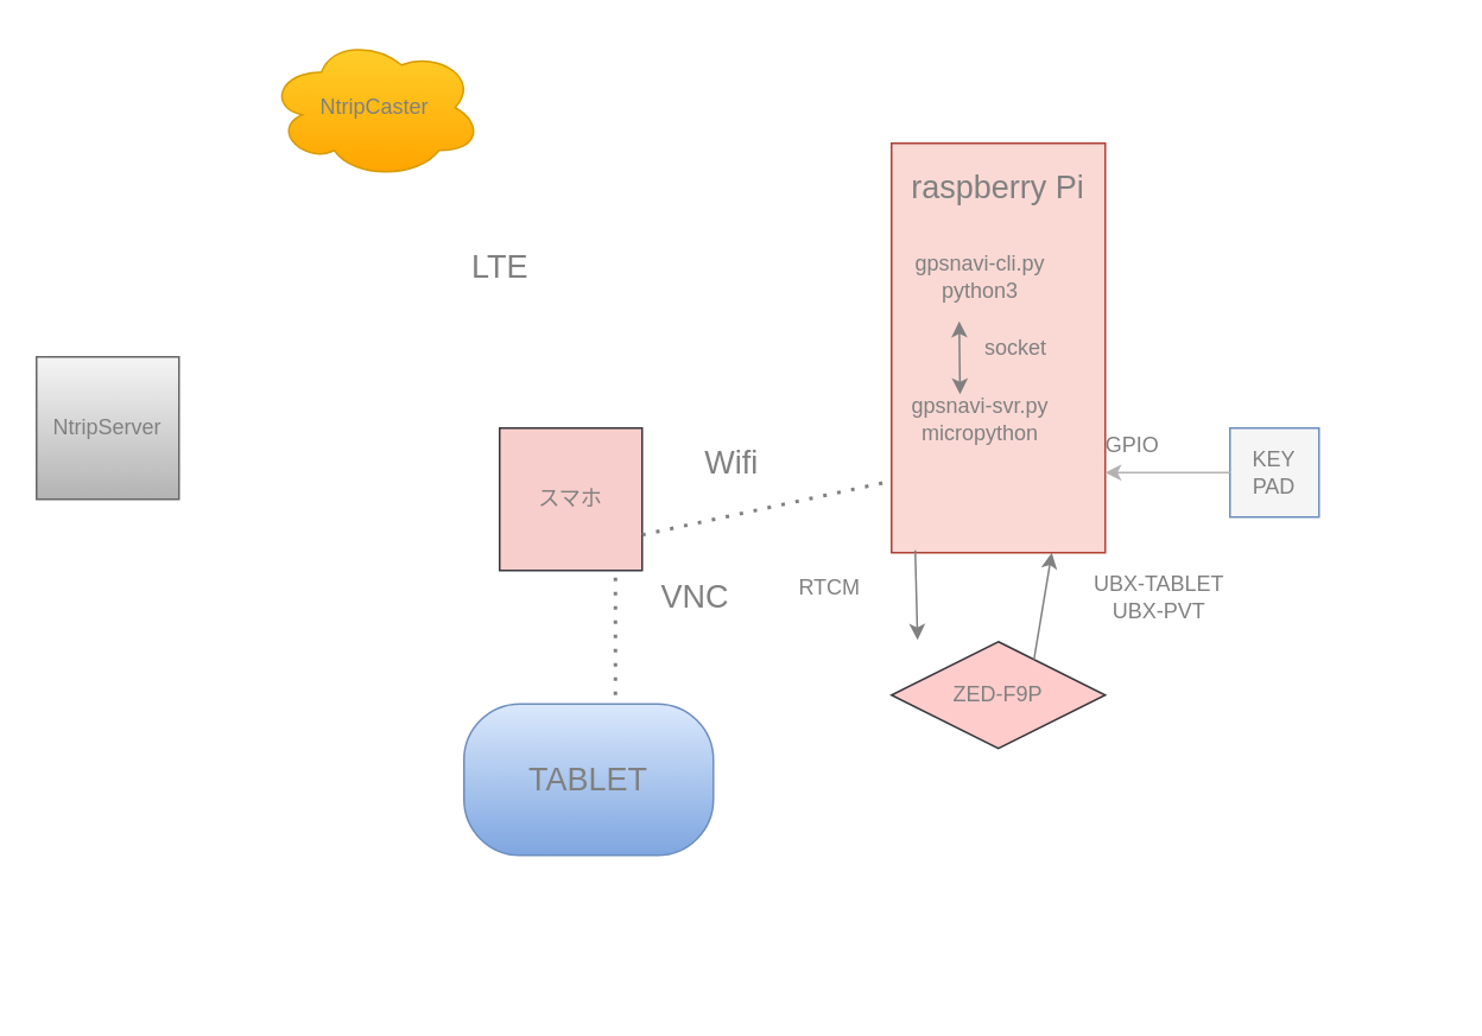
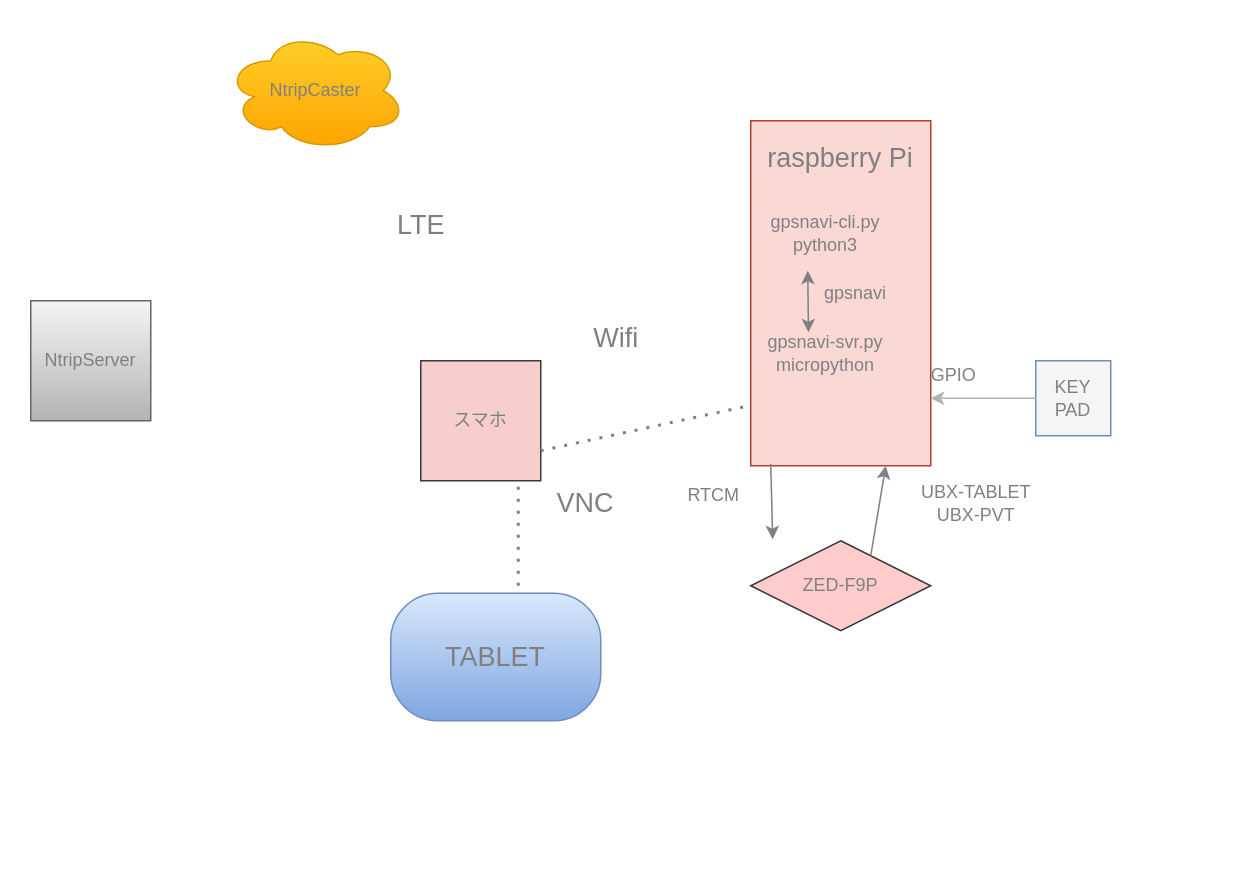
  <mxCell id="0" />
  <mxCell id="1" parent="0" />
  <mxCell id="2" value="&lt;font color=&quot;#808080&quot;&gt;TABLET&lt;/font&gt;" style="rounded=1;whiteSpace=wrap;html=1;fontSize=18;arcSize=37;fillColor=#dae8fc;gradientColor=#7ea6e0;strokeColor=#6c8ebf;" vertex="1" parent="1"><mxGeometry x="260" y="395" width="140" height="85" as="geometry" /></mxCell>
  <mxCell id="3" value="&lt;font color=&quot;#808080&quot;&gt;スマホ&lt;/font&gt;" style="whiteSpace=wrap;html=1;aspect=fixed;strokeColor=#36393d;fillColor=#f8cecc;" vertex="1" parent="1"><mxGeometry x="280" y="240" width="80" height="80" as="geometry" /></mxCell>
  <mxCell id="4" value="&lt;font color=&quot;#808080&quot;&gt;KEY PAD&lt;/font&gt;" style="whiteSpace=wrap;html=1;aspect=fixed;strokeColor=#6c8ebf;fillColor=#f5f5f5;" vertex="1" parent="1"><mxGeometry x="690" y="240" width="50" height="50" as="geometry" /></mxCell>
  <mxCell id="5" value="" style="rounded=0;whiteSpace=wrap;html=1;strokeColor=#ae4132;fillColor=#fad9d5;" vertex="1" parent="1"><mxGeometry x="500" y="80" width="120" height="230" as="geometry" /></mxCell>
  <mxCell id="6" value="&lt;font color=&quot;#808080&quot;&gt;ZED-F9P&lt;/font&gt;" style="rhombus;whiteSpace=wrap;html=1;strokeColor=#36393d;fillColor=#ffcccc;" vertex="1" parent="1"><mxGeometry x="500" y="360" width="120" height="60" as="geometry" /></mxCell>
  <mxCell id="7" value="&lt;font style=&quot;font-size: 18px&quot; color=&quot;#808080&quot;&gt;raspberry Pi&lt;/font&gt;" style="text;html=1;strokeColor=none;fillColor=none;align=center;verticalAlign=middle;whiteSpace=wrap;rounded=0;" vertex="1" parent="1"><mxGeometry x="505" y="90" width="110" height="30" as="geometry" /></mxCell>
- <mxCell id="8" value="&lt;font style=&quot;font-size: 18px&quot; color=&quot;#808080&quot;&gt;Wifi&lt;/font&gt;" style="text;html=1;align=center;verticalAlign=middle;resizable=0;points=[];autosize=1;strokeColor=none;fillColor=none;" vertex="1" parent="1"><mxGeometry x="385" y="250" width="50" height="20" as="geometry" /></mxCell>
+ <mxCell id="8" value="&lt;font style=&quot;font-size: 18px&quot; color=&quot;#808080&quot;&gt;Wifi&lt;/font&gt;" style="text;html=1;align=center;verticalAlign=middle;resizable=0;points=[];autosize=1;strokeColor=none;fillColor=none;" vertex="1" parent="1"><mxGeometry x="385" y="215" width="50" height="20" as="geometry" /></mxCell>
  <mxCell id="9" value="" style="endArrow=classic;html=1;exitX=0.111;exitY=0.994;exitDx=0;exitDy=0;exitPerimeter=0;entryX=0.122;entryY=-0.017;entryDx=0;entryDy=0;entryPerimeter=0;strokeColor=#808080;" edge="1" parent="1" source="5" target="6"><mxGeometry width="50" height="50" relative="1" as="geometry"><mxPoint x="460" y="400" as="sourcePoint" /><mxPoint x="503" y="340" as="targetPoint" /></mxGeometry></mxCell>
  <mxCell id="10" value="" style="endArrow=classic;html=1;entryX=0.75;entryY=1;entryDx=0;entryDy=0;exitX=0.75;exitY=0;exitDx=0;exitDy=0;strokeColor=#808080;" edge="1" parent="1" source="6" target="5"><mxGeometry width="50" height="50" relative="1" as="geometry"><mxPoint x="460" y="400" as="sourcePoint" /><mxPoint x="510" y="350" as="targetPoint" /></mxGeometry></mxCell>
  <mxCell id="11" value="&lt;font color=&quot;#808080&quot;&gt;UBX-TABLET&lt;br&gt;UBX-PVT&lt;/font&gt;" style="text;html=1;align=center;verticalAlign=middle;resizable=0;points=[];autosize=1;strokeColor=none;fillColor=none;" vertex="1" parent="1"><mxGeometry x="590" y="320" width="120" height="30" as="geometry" /></mxCell>
- <mxCell id="12" value="&lt;font color=&quot;#808080&quot;&gt;RTCM&lt;/font&gt;" style="text;html=1;align=center;verticalAlign=middle;resizable=0;points=[];autosize=1;strokeColor=none;fillColor=none;" vertex="1" parent="1"><mxGeometry x="440" y="320" width="50" height="20" as="geometry" /></mxCell>
+ <mxCell id="12" value="&lt;font color=&quot;#808080&quot;&gt;RTCM&lt;/font&gt;" style="text;html=1;align=center;verticalAlign=middle;resizable=0;points=[];autosize=1;strokeColor=none;fillColor=none;" vertex="1" parent="1"><mxGeometry x="450" y="320" width="50" height="20" as="geometry" /></mxCell>
  <mxCell id="13" value="&lt;font color=&quot;#808080&quot;&gt;NtripCaster&lt;/font&gt;" style="ellipse;shape=cloud;whiteSpace=wrap;html=1;strokeColor=#d79b00;fillColor=#ffcd28;gradientColor=#ffa500;" vertex="1" parent="1"><mxGeometry x="150" y="20" width="120" height="80" as="geometry" /></mxCell>
  <mxCell id="14" value="&lt;font color=&quot;#808080&quot;&gt;NtripServer&lt;/font&gt;" style="whiteSpace=wrap;html=1;aspect=fixed;strokeColor=#666666;fillColor=#f5f5f5;gradientColor=#b3b3b3;" vertex="1" parent="1"><mxGeometry x="20" y="200" width="80" height="80" as="geometry" /></mxCell>
  <mxCell id="15" value="" style="endArrow=classic;html=1;exitX=0;exitY=0.5;exitDx=0;exitDy=0;strokeColor=#B3B3B3;" edge="1" parent="1" source="4"><mxGeometry width="50" height="50" relative="1" as="geometry"><mxPoint x="660" y="270" as="sourcePoint" /><mxPoint x="620" y="265" as="targetPoint" /></mxGeometry></mxCell>
  <mxCell id="16" value="&lt;font color=&quot;#808080&quot;&gt;GPIO&lt;/font&gt;" style="text;html=1;align=center;verticalAlign=middle;resizable=0;points=[];autosize=1;strokeColor=none;fillColor=none;" vertex="1" parent="1"><mxGeometry x="610" y="240" width="50" height="20" as="geometry" /></mxCell>
  <mxCell id="17" value="&lt;font color=&quot;#808080&quot;&gt;gpsnavi-cli.py&lt;br&gt;python3&lt;/font&gt;" style="text;html=1;strokeColor=none;fillColor=none;align=center;verticalAlign=middle;whiteSpace=wrap;rounded=0;" vertex="1" parent="1"><mxGeometry x="500" y="140" width="100" height="30" as="geometry" /></mxCell>
  <mxCell id="18" value="&lt;font color=&quot;#808080&quot;&gt;gpsnavi-svr.py&lt;br&gt;micropython&lt;/font&gt;" style="text;html=1;strokeColor=none;fillColor=none;align=center;verticalAlign=middle;whiteSpace=wrap;rounded=0;" vertex="1" parent="1"><mxGeometry x="510" y="220" width="80" height="30" as="geometry" /></mxCell>
  <mxCell id="19" value="" style="endArrow=classic;startArrow=classic;html=1;exitX=0.356;exitY=0.035;exitDx=0;exitDy=0;exitPerimeter=0;strokeColor=#808080;" edge="1" parent="1" source="18"><mxGeometry width="50" height="50" relative="1" as="geometry"><mxPoint x="525" y="190" as="sourcePoint" /><mxPoint x="538" y="180" as="targetPoint" /></mxGeometry></mxCell>
- <mxCell id="20" value="&lt;font color=&quot;#808080&quot;&gt;socket&lt;/font&gt;" style="text;html=1;strokeColor=none;fillColor=none;align=center;verticalAlign=middle;whiteSpace=wrap;rounded=0;fontColor=#FAFAFA;" vertex="1" parent="1"><mxGeometry x="540" y="180" width="60" height="30" as="geometry" /></mxCell>
+ <mxCell id="20" value="&lt;font color=&quot;#808080&quot;&gt;gpsnavi&lt;/font&gt;" style="text;html=1;strokeColor=none;fillColor=none;align=center;verticalAlign=middle;whiteSpace=wrap;rounded=0;fontColor=#FAFAFA;" vertex="1" parent="1"><mxGeometry x="540" y="180" width="60" height="30" as="geometry" /></mxCell>
  <mxCell id="21" value="&lt;font color=&quot;#808080&quot;&gt;VNC&lt;/font&gt;" style="text;html=1;strokeColor=none;fillColor=none;align=center;verticalAlign=middle;whiteSpace=wrap;rounded=0;fontSize=18;fontColor=#FAFAFA;" vertex="1" parent="1"><mxGeometry x="360" y="320" width="60" height="30" as="geometry" /></mxCell>
  <mxCell id="22" value="" style="endArrow=none;dashed=1;html=1;dashPattern=1 3;strokeWidth=2;fontSize=18;fontColor=#FAFAFA;entryX=0;entryY=0.825;entryDx=0;entryDy=0;entryPerimeter=0;exitX=1;exitY=0.75;exitDx=0;exitDy=0;strokeColor=#808080;" edge="1" parent="1" source="3" target="5"><mxGeometry width="50" height="50" relative="1" as="geometry"><mxPoint x="370" y="350" as="sourcePoint" /><mxPoint x="420" y="300" as="targetPoint" /></mxGeometry></mxCell>
  <mxCell id="23" value="" style="endArrow=none;dashed=1;html=1;dashPattern=1 3;strokeWidth=2;fontSize=18;fontColor=#FAFAFA;strokeColor=#808080;" edge="1" parent="1"><mxGeometry width="50" height="50" relative="1" as="geometry"><mxPoint x="345" y="390" as="sourcePoint" /><mxPoint x="345" y="320" as="targetPoint" /></mxGeometry></mxCell>
  <mxCell id="24" value="&lt;font color=&quot;#808080&quot;&gt;LTE&lt;/font&gt;" style="text;html=1;align=center;verticalAlign=middle;resizable=0;points=[];autosize=1;strokeColor=none;fillColor=none;fontSize=18;fontColor=#FAFAFA;" vertex="1" parent="1"><mxGeometry x="255" y="135" width="50" height="30" as="geometry" /></mxCell>
  <mxCell id="25" value="&lt;pre style=&quot;box-sizing: border-box ; font-family: , , &amp;#34;sf mono&amp;#34; , &amp;#34;menlo&amp;#34; , &amp;#34;consolas&amp;#34; , &amp;#34;liberation mono&amp;#34; , monospace ; font-size: 13.6px ; margin-top: 0px ; margin-bottom: 16px ; overflow-wrap: normal ; padding: 16px ; overflow: auto ; line-height: 1.45 ; border-radius: 6px ; color: rgb(36 , 41 , 47) ; font-style: normal ; font-weight: 400 ; letter-spacing: normal ; text-indent: 0px ; text-transform: none ; word-spacing: 0px&quot;&gt;&lt;br&gt;&lt;/pre&gt;" style="text;whiteSpace=wrap;html=1;fontSize=18;fontColor=#FAFAFA;" vertex="1" parent="1"><mxGeometry x="660" y="480" width="150" height="80" as="geometry" /></mxCell>
